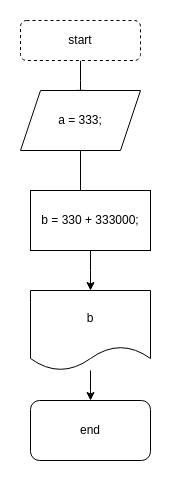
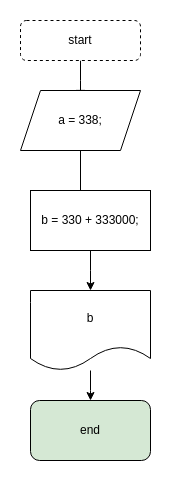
  <mxCell id="0" />
  <mxCell id="1" parent="0" />
  <mxCell id="2" value="" style="rounded=0;html=1;jettySize=auto;orthogonalLoop=1;fontSize=11;endArrow=block;endFill=0;endSize=8;strokeWidth=1;shadow=0;labelBackgroundColor=none;edgeStyle=orthogonalEdgeStyle;" edge="1" parent="1" source="3"><mxGeometry relative="1" as="geometry"><mxPoint x="80" y="100" as="targetPoint" /></mxGeometry></mxCell>
  <mxCell id="3" value="start" style="rounded=1;whiteSpace=wrap;html=1;fontSize=12;glass=0;strokeWidth=1;shadow=0;dashed=1;" vertex="1" parent="1"><mxGeometry x="20" width="120" height="40" as="geometry" y="20" /></mxCell>
  <mxCell id="4" style="edgeStyle=orthogonalEdgeStyle;rounded=0;orthogonalLoop=1;jettySize=auto;html=1;exitX=0.5;exitY=1;exitDx=0;exitDy=0;" edge="1" parent="1" source="5"><mxGeometry relative="1" as="geometry"><mxPoint x="60" y="230" as="targetPoint" /></mxGeometry></mxCell>
- <mxCell id="5" value="a = 333;&lt;br&gt;" style="shape=parallelogram;perimeter=parallelogramPerimeter;whiteSpace=wrap;html=1;fixedSize=1;" vertex="1" parent="1"><mxGeometry x="20" y="90" width="120" height="60" as="geometry" /></mxCell>
+ <mxCell id="5" value="a = 338;&lt;br&gt;" style="shape=parallelogram;perimeter=parallelogramPerimeter;whiteSpace=wrap;html=1;fixedSize=1;" vertex="1" parent="1"><mxGeometry x="20" y="90" width="120" height="60" as="geometry" /></mxCell>
  <mxCell id="6" style="edgeStyle=orthogonalEdgeStyle;rounded=0;orthogonalLoop=1;jettySize=auto;html=1;exitX=0.5;exitY=1;exitDx=0;exitDy=0;" edge="1" parent="1" source="7"><mxGeometry relative="1" as="geometry"><mxPoint x="90" y="290" as="targetPoint" /></mxGeometry></mxCell>
  <mxCell id="7" value="b = 330 + 333000;" style="rounded=0;whiteSpace=wrap;html=1;" vertex="1" parent="1"><mxGeometry x="30" y="190" width="120" height="60" as="geometry" /></mxCell>
  <mxCell id="8" value="" style="edgeStyle=orthogonalEdgeStyle;rounded=0;orthogonalLoop=1;jettySize=auto;html=1;" edge="1" parent="1" source="9"><mxGeometry relative="1" as="geometry"><mxPoint x="90" y="400" as="targetPoint" /></mxGeometry></mxCell>
  <mxCell id="9" value="b" style="shape=document;whiteSpace=wrap;html=1;boundedLbl=1;" vertex="1" parent="1"><mxGeometry x="30" y="290" width="120" height="80" as="geometry" /></mxCell>
- <mxCell id="10" value="end&lt;br&gt;" style="rounded=1;whiteSpace=wrap;html=1;" vertex="1" parent="1"><mxGeometry x="30" y="400" width="120" height="60" as="geometry" /></mxCell>
+ <mxCell id="10" value="end&lt;br&gt;" style="rounded=1;whiteSpace=wrap;html=1;fillColor=#d5e8d4;" vertex="1" parent="1"><mxGeometry x="30" y="400" width="120" height="60" as="geometry" /></mxCell>
